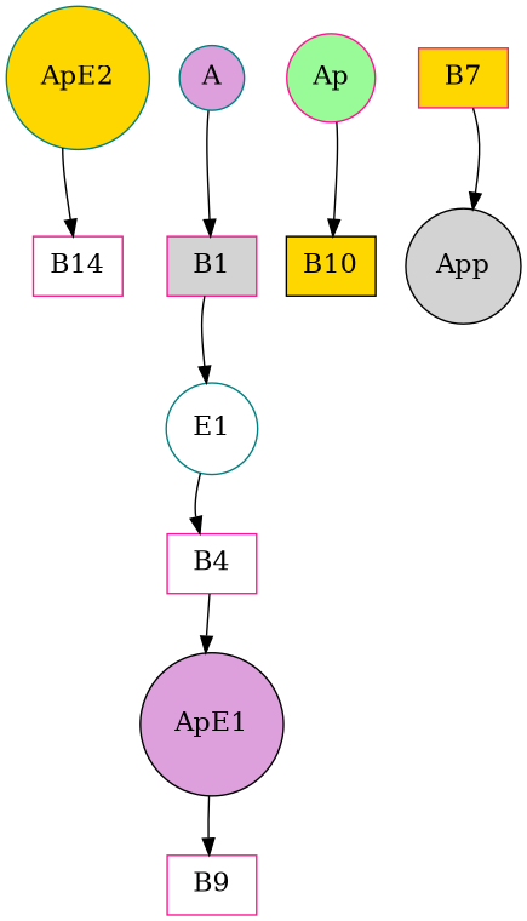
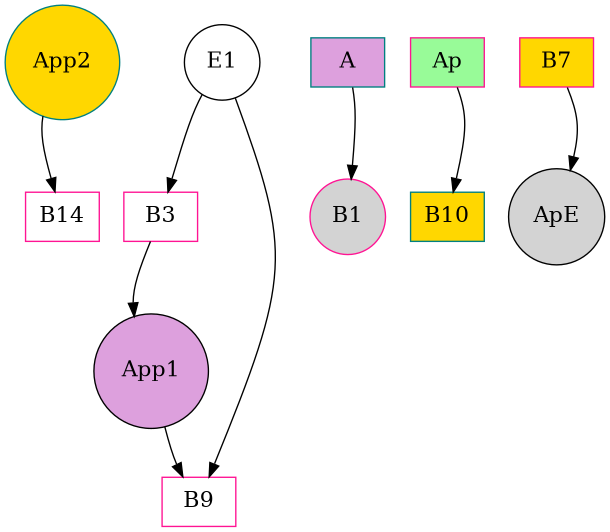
  strict digraph {
    remincross=true
    splines=curved
    node [color=deeppink fillcolor=white fontsize=16 shape=circle style=filled]
-   ApE2 [color=teal fillcolor=gold]
+   ApE2 [color=teal fillcolor=gold label=App2]
    n2 [label=B14 shape=box]
-   E1 [color=teal]
-   B4 [shape=box]
-   ApE1 [color=black fillcolor=plum]
-   A [color=teal fillcolor=plum]
-   B1 [fillcolor=lightgrey shape=box]
+   E1 [color=black]
+   B4 [shape=box label=B3]
+   ApE1 [color=black fillcolor=plum label=App1]
+   A [color=teal fillcolor=plum shape=box]
+   B1 [fillcolor=lightgrey]
    n8 [label=B9 shape=box]
-   B10 [color=black fillcolor=gold shape=box]
+   B10 [color=teal fillcolor=gold shape=box]
    B7 [fillcolor=gold shape=box]
-   App [color=black fillcolor=lightgrey]
-   Ap [fillcolor=palegreen]
+   App [color=black fillcolor=lightgrey label=ApE]
+   Ap [fillcolor=palegreen shape=box]
    ApE2 -> n2
    E1 -> B4
    B4 -> ApE1
    ApE1 -> n8
    A -> B1
-   B1 -> E1
+   n8 -> E1
    B7 -> App
    Ap -> B10
  }
